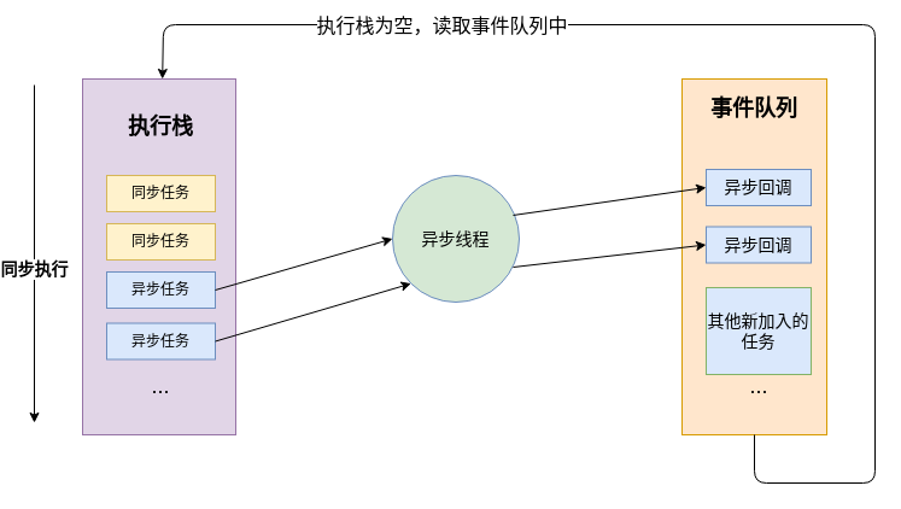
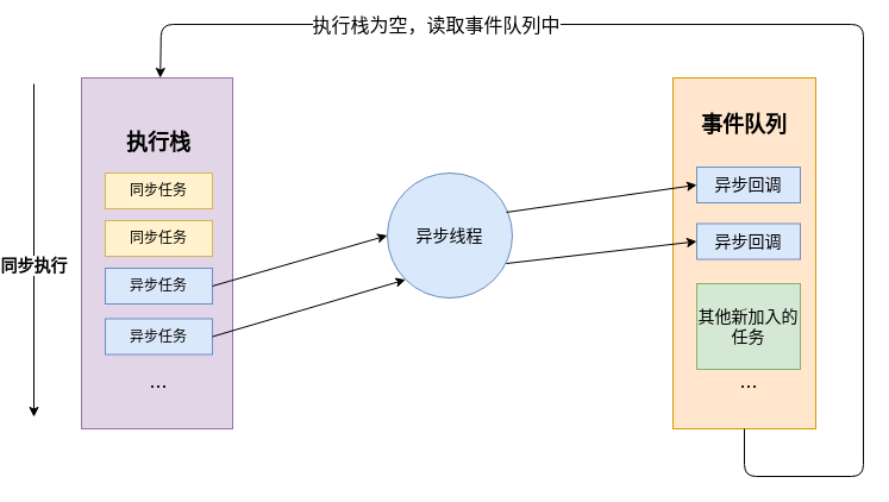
  <mxCell id="0" />
  <mxCell id="1" parent="0" />
  <mxCell id="2" value="" style="rounded=0;whiteSpace=wrap;html=1;fillColor=#e1d5e7;strokeColor=#9673a6;" vertex="1" parent="1"><mxGeometry x="60" y="65" width="127" height="295" as="geometry" /></mxCell>
  <mxCell id="3" value="同步任务" style="rounded=0;whiteSpace=wrap;html=1;fillColor=#fff2cc;strokeColor=#d6b656;" vertex="1" parent="1"><mxGeometry x="80" y="145" width="90" height="30" as="geometry" /></mxCell>
  <mxCell id="4" value="" style="endArrow=classic;html=1;" edge="1" parent="1"><mxGeometry width="50" height="50" relative="1" as="geometry"><mxPoint x="20" y="70" as="sourcePoint" /><mxPoint x="20" y="350" as="targetPoint" /></mxGeometry></mxCell>
  <mxCell id="5" value="同步执行" style="text;html=1;resizable=0;points=[];align=center;verticalAlign=middle;labelBackgroundColor=#ffffff;labelPosition=center;verticalLabelPosition=middle;fontStyle=1;fontSize=14;" vertex="1" connectable="0" parent="4"><mxGeometry x="0.086" y="-1" relative="1" as="geometry"><mxPoint as="offset" /></mxGeometry></mxCell>
- <mxCell id="6" value="执行栈" style="text;html=1;strokeColor=none;fillColor=none;align=center;verticalAlign=middle;whiteSpace=wrap;rounded=0;fontSize=18;fontStyle=1" vertex="1" parent="1"><mxGeometry x="80" y="90" width="90" height="30" as="geometry" /></mxCell>
- <mxCell id="7" value="异步线程" style="ellipse;whiteSpace=wrap;html=1;aspect=fixed;fontSize=14;fillColor=#d5e8d4;strokeColor=#6c8ebf;" vertex="1" parent="1"><mxGeometry x="317" y="145" width="105" height="105" as="geometry" /></mxCell>
+ <mxCell id="6" value="执行栈" style="text;html=1;strokeColor=none;fillColor=none;align=center;verticalAlign=middle;whiteSpace=wrap;rounded=0;fontSize=18;fontStyle=1" vertex="1" parent="1"><mxGeometry x="80" y="105" width="90" height="30" as="geometry" /></mxCell>
+ <mxCell id="7" value="异步线程" style="ellipse;whiteSpace=wrap;html=1;aspect=fixed;fontSize=14;fillColor=#dae8fc;strokeColor=#6c8ebf;" vertex="1" parent="1"><mxGeometry x="317" y="145" width="105" height="105" as="geometry" /></mxCell>
  <mxCell id="8" value="..." style="text;html=1;strokeColor=none;fillColor=none;align=center;verticalAlign=middle;whiteSpace=wrap;rounded=0;fontSize=18;" vertex="1" parent="1"><mxGeometry x="105" y="310" width="40" height="20" as="geometry" /></mxCell>
  <mxCell id="9" value="" style="rounded=0;whiteSpace=wrap;html=1;fontSize=14;fillColor=#ffe6cc;strokeColor=#d79b00;" vertex="1" parent="1"><mxGeometry x="557" y="65" width="120" height="295" as="geometry" /></mxCell>
- <mxCell id="10" value="事件队列" style="text;html=1;strokeColor=none;fillColor=none;align=center;verticalAlign=middle;whiteSpace=wrap;rounded=0;fontSize=18;fontStyle=1" vertex="1" parent="1"><mxGeometry x="572" y="75" width="90" height="30" as="geometry" /></mxCell>
+ <mxCell id="10" value="事件队列" style="text;html=1;strokeColor=none;fillColor=none;align=center;verticalAlign=middle;whiteSpace=wrap;rounded=0;fontSize=18;fontStyle=1" vertex="1" parent="1"><mxGeometry x="572" y="90" width="90" height="30" as="geometry" /></mxCell>
  <mxCell id="11" value="异步回调" style="rounded=0;whiteSpace=wrap;html=1;fontSize=14;fillColor=#dae8fc;strokeColor=#6c8ebf;" vertex="1" parent="1"><mxGeometry x="577" y="140" width="87" height="30" as="geometry" /></mxCell>
  <mxCell id="12" value="..." style="text;html=1;strokeColor=none;fillColor=none;align=center;verticalAlign=middle;whiteSpace=wrap;rounded=0;fontSize=18;" vertex="1" parent="1"><mxGeometry x="600.5" y="310" width="40" height="20" as="geometry" /></mxCell>
  <mxCell id="13" value="同步任务" style="rounded=0;whiteSpace=wrap;html=1;fillColor=#fff2cc;strokeColor=#d6b656;" vertex="1" parent="1"><mxGeometry x="80" y="185" width="90" height="30" as="geometry" /></mxCell>
  <mxCell id="14" value="异步任务" style="rounded=0;whiteSpace=wrap;html=1;fillColor=#dae8fc;strokeColor=#6c8ebf;" vertex="1" parent="1"><mxGeometry x="80" y="225" width="90" height="30" as="geometry" /></mxCell>
  <mxCell id="15" value="异步任务" style="rounded=0;whiteSpace=wrap;html=1;fillColor=#dae8fc;strokeColor=#6c8ebf;" vertex="1" parent="1"><mxGeometry x="80" y="267.5" width="90" height="30" as="geometry" /></mxCell>
  <mxCell id="16" value="异步回调" style="rounded=0;whiteSpace=wrap;html=1;fontSize=14;fillColor=#dae8fc;strokeColor=#6c8ebf;" vertex="1" parent="1"><mxGeometry x="577" y="187.5" width="87" height="30" as="geometry" /></mxCell>
  <mxCell id="17" value="" style="endArrow=classic;html=1;fontSize=14;exitX=1;exitY=0.5;exitDx=0;exitDy=0;entryX=0;entryY=0.5;entryDx=0;entryDy=0;" edge="1" parent="1" source="14" target="7"><mxGeometry width="50" height="50" relative="1" as="geometry"><mxPoint x="-3" y="560" as="sourcePoint" /><mxPoint x="47" y="510" as="targetPoint" /></mxGeometry></mxCell>
  <mxCell id="18" value="" style="endArrow=classic;html=1;fontSize=14;exitX=1;exitY=0.5;exitDx=0;exitDy=0;entryX=0;entryY=1;entryDx=0;entryDy=0;" edge="1" parent="1" source="15" target="7"><mxGeometry width="50" height="50" relative="1" as="geometry"><mxPoint x="170" y="290" as="sourcePoint" /><mxPoint x="317" y="247.5" as="targetPoint" /></mxGeometry></mxCell>
  <mxCell id="19" value="" style="endArrow=classic;html=1;fontSize=14;exitX=0.952;exitY=0.724;exitDx=0;exitDy=0;entryX=0;entryY=0.5;entryDx=0;entryDy=0;exitPerimeter=0;" edge="1" parent="1" source="7" target="16"><mxGeometry width="50" height="50" relative="1" as="geometry"><mxPoint x="-3" y="560" as="sourcePoint" /><mxPoint x="47" y="510" as="targetPoint" /></mxGeometry></mxCell>
  <mxCell id="20" value="" style="endArrow=classic;html=1;fontSize=14;exitX=0.952;exitY=0.314;exitDx=0;exitDy=0;exitPerimeter=0;entryX=0;entryY=0.5;entryDx=0;entryDy=0;" edge="1" parent="1" source="7" target="11"><mxGeometry width="50" height="50" relative="1" as="geometry"><mxPoint x="-3" y="560" as="sourcePoint" /><mxPoint x="47" y="510" as="targetPoint" /></mxGeometry></mxCell>
- <mxCell id="21" value="其他新加入的任务" style="rounded=0;whiteSpace=wrap;html=1;fontSize=14;fillColor=#dae8fc;strokeColor=#82b366;" vertex="1" parent="1"><mxGeometry x="577" y="238" width="87" height="72" as="geometry" /></mxCell>
+ <mxCell id="21" value="其他新加入的任务" style="rounded=0;whiteSpace=wrap;html=1;fontSize=14;fillColor=#d5e8d4;strokeColor=#82b366;" vertex="1" parent="1"><mxGeometry x="577" y="238" width="87" height="72" as="geometry" /></mxCell>
  <mxCell id="22" value="" style="endArrow=classic;html=1;fontSize=14;exitX=0.5;exitY=1;exitDx=0;exitDy=0;" edge="1" parent="1" source="9" target="2"><mxGeometry width="50" height="50" relative="1" as="geometry"><mxPoint x="-3" y="430" as="sourcePoint" /><mxPoint x="77" y="20" as="targetPoint" /><Array as="points"><mxPoint x="617" y="400" /><mxPoint x="717" y="400" /><mxPoint x="717" y="20" /><mxPoint x="127" y="20" /></Array></mxGeometry></mxCell>
  <mxCell id="23" value="执行栈为空，读取事件队列中" style="text;html=1;resizable=0;points=[];align=center;verticalAlign=middle;labelBackgroundColor=#ffffff;fontSize=16;" vertex="1" connectable="0" parent="22"><mxGeometry x="0.524" relative="1" as="geometry"><mxPoint as="offset" /></mxGeometry></mxCell>
